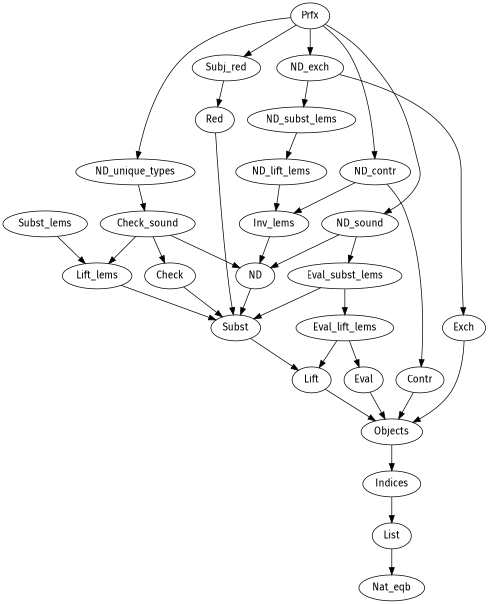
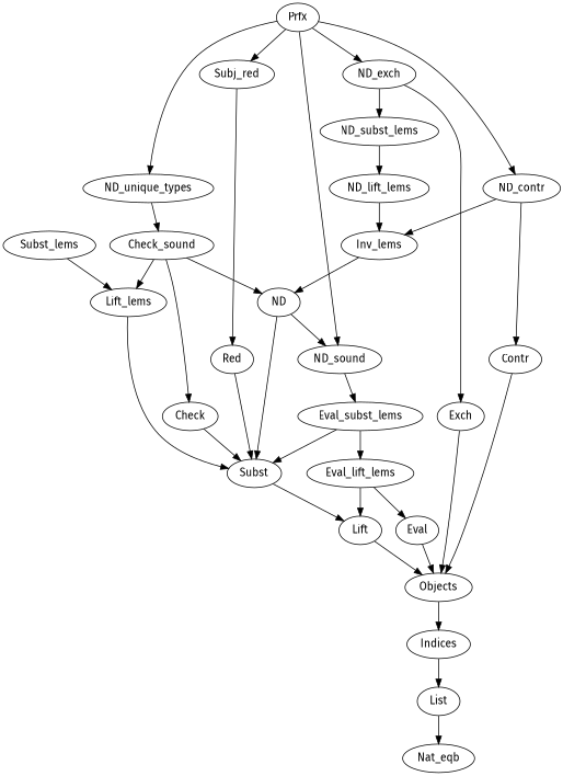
  digraph {
    fontname="Fira Sans"
    rankdir=TB
    node [fontname="Fira Sans"]
    edge [fontname="Fira Sans"]
    Subst_lems
    Lift_lems
    Subst
    Lift
    Objects
    Indices
    Subj_red
    Red
    ND_subst_lems
    ND_lift_lems
    Inv_lems
    Prfx
    ND_contr
    ND_exch
    ND_sound
    ND_unique_types
    Contr
    Exch
    ND
    Eval_subst_lems
    Check_sound
    Eval_lift_lems
    Check
    List
    Nat_eqb
    Eval
    Subst_lems -> Lift_lems
    Lift_lems -> Subst
    Subst -> Lift
    Lift -> Objects
    Objects -> Indices
    Indices -> List
    Subj_red -> Red
    Red -> Subst
    ND_subst_lems -> ND_lift_lems
    ND_lift_lems -> Inv_lems
    Inv_lems -> ND
    Prfx -> Subj_red
    Prfx -> ND_contr
    Prfx -> ND_exch
    Prfx -> ND_sound
    Prfx -> ND_unique_types
    ND_contr -> Inv_lems
    ND_contr -> Contr
    ND_exch -> ND_subst_lems
    ND_exch -> Exch
-   ND_sound -> ND
+   ND -> ND_sound
    ND_sound -> Eval_subst_lems
    ND_unique_types -> Check_sound
    Contr -> Objects
    Exch -> Objects
    ND -> Subst
    Eval_subst_lems -> Subst
    Eval_subst_lems -> Eval_lift_lems
    Check_sound -> Lift_lems
    Check_sound -> ND
    Check_sound -> Check
    Eval_lift_lems -> Lift
    Eval_lift_lems -> Eval
    Check -> Subst
    List -> Nat_eqb
    Eval -> Objects
  }
